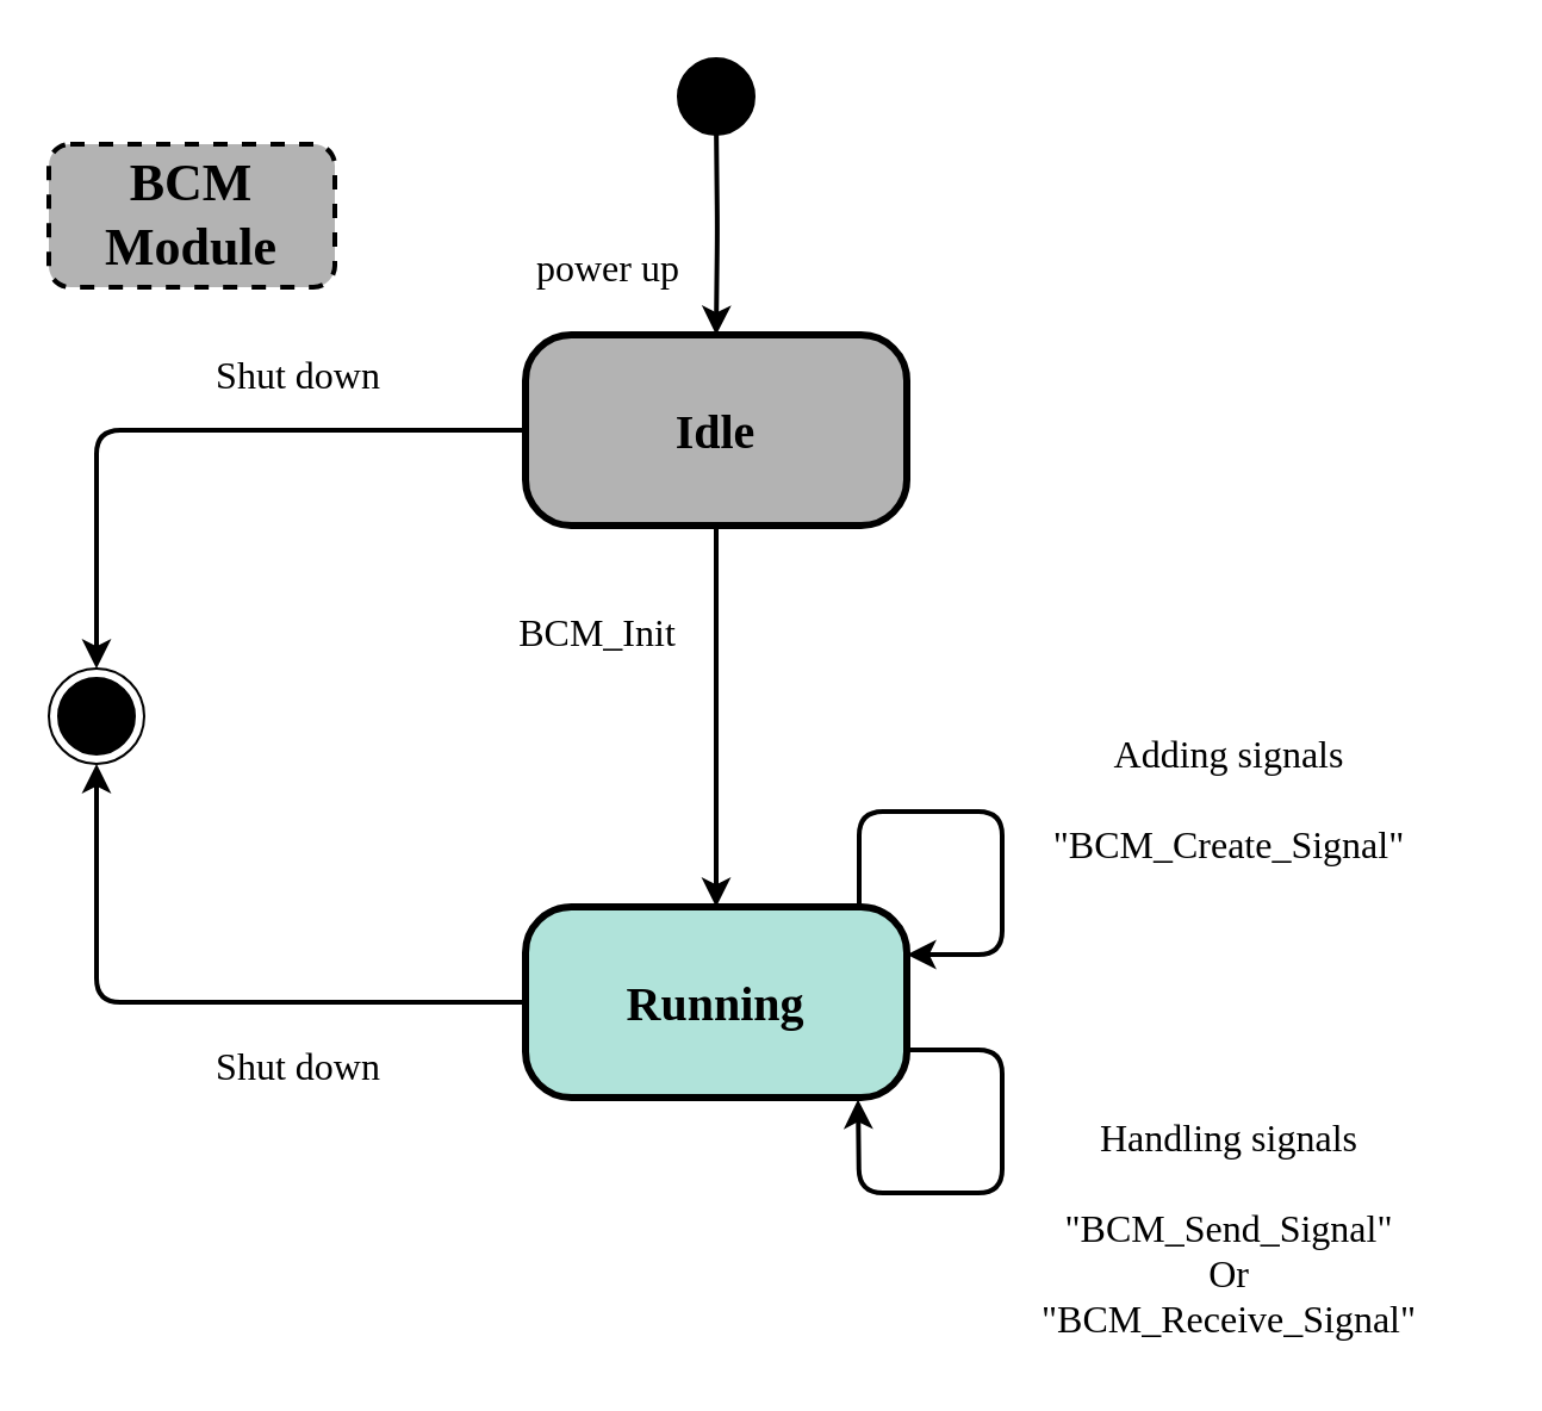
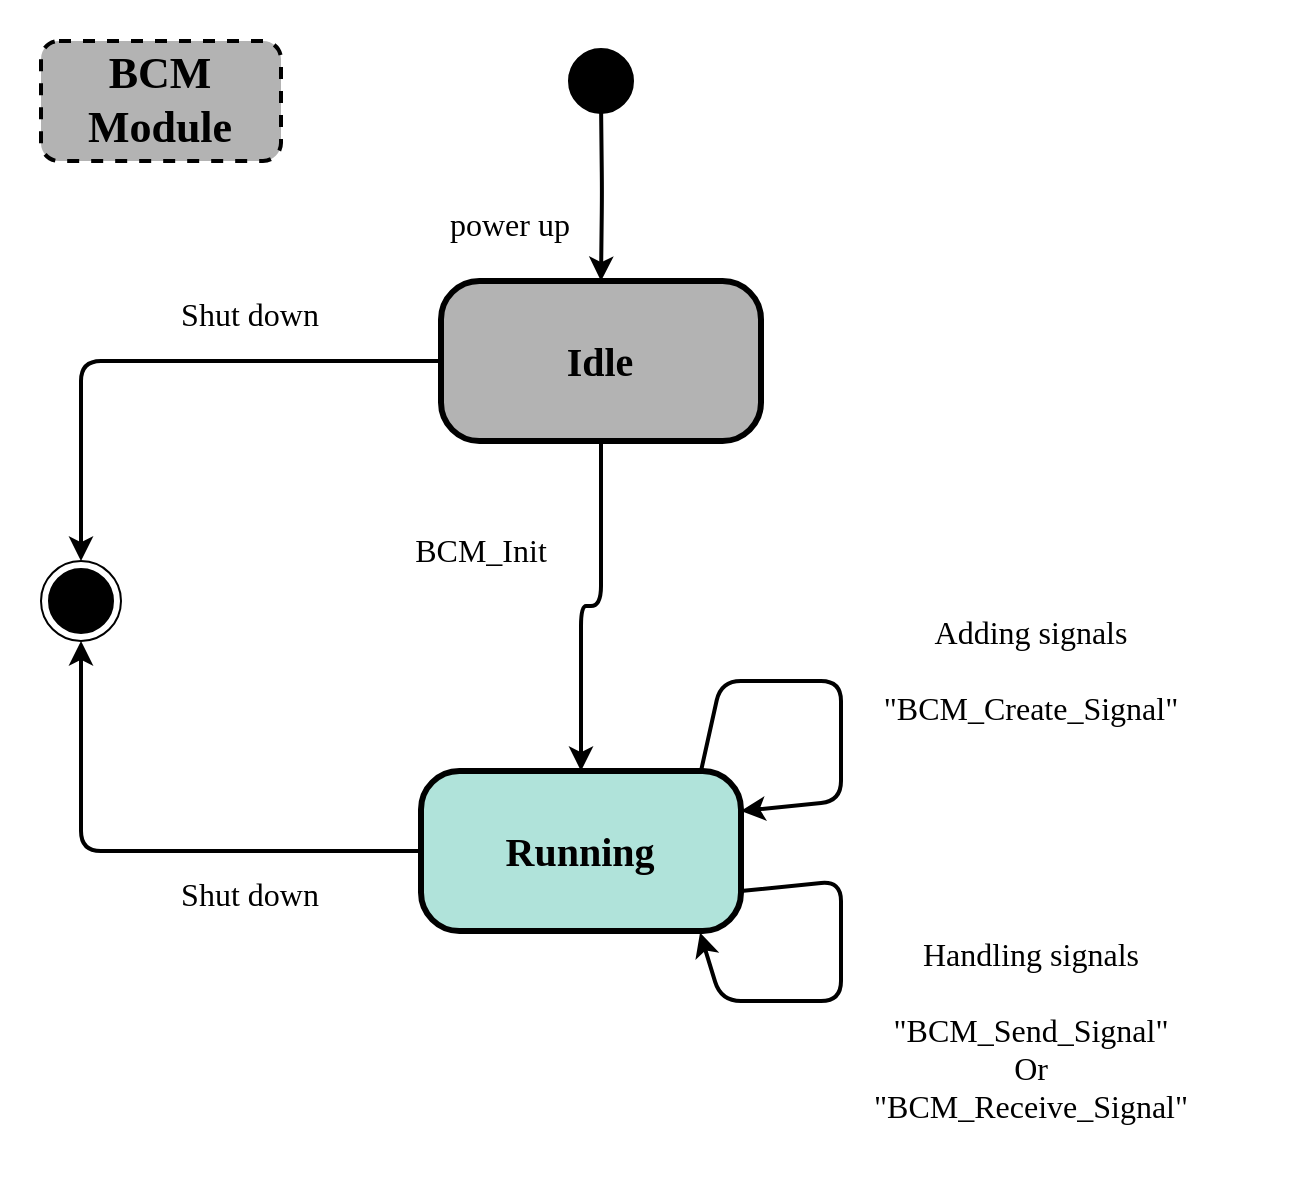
  <mxCell id="0" />
  <mxCell id="1" parent="0" />
  <mxCell id="2" value="" style="edgeStyle=orthogonalEdgeStyle;rounded=1;orthogonalLoop=1;jettySize=auto;html=1;strokeColor=#000000;strokeWidth=2;fontFamily=Lucida Console;fontSize=20;fontStyle=1" parent="1" target="6" edge="1"><mxGeometry relative="1" as="geometry"><mxPoint x="300" y="50" as="sourcePoint" /></mxGeometry></mxCell>
  <mxCell id="3" value="" style="ellipse;html=1;shape=startState;fillColor=#000000;strokeColor=#000000;rounded=1;shadow=0;comic=0;labelBackgroundColor=none;fontFamily=Lucida Console;fontSize=20;fontColor=#000000;align=center;direction=south;fontStyle=1" parent="1" vertex="1"><mxGeometry x="280" y="20" width="40" height="40" as="geometry" /></mxCell>
  <mxCell id="4" style="edgeStyle=orthogonalEdgeStyle;rounded=1;orthogonalLoop=1;jettySize=auto;html=1;entryX=0.5;entryY=0;entryDx=0;entryDy=0;strokeColor=#000000;strokeWidth=2;fontFamily=Lucida Console;fontSize=20;fontStyle=1" parent="1" source="6" target="9" edge="1"><mxGeometry relative="1" as="geometry" /></mxCell>
  <mxCell id="5" style="edgeStyle=orthogonalEdgeStyle;rounded=1;orthogonalLoop=1;jettySize=auto;html=1;entryX=0.5;entryY=0;entryDx=0;entryDy=0;strokeColor=#000000;strokeWidth=2;fontFamily=Lucida Console;fontSize=20;fontStyle=1" parent="1" source="6" target="7" edge="1"><mxGeometry relative="1" as="geometry" /></mxCell>
  <mxCell id="6" value="&lt;font style=&quot;font-size: 20px;&quot;&gt;&lt;span style=&quot;font-size: 20px;&quot;&gt;Idle&lt;/span&gt;&lt;/font&gt;" style="rounded=1;whiteSpace=wrap;html=1;arcSize=24;fillColor=#b3b3b3;strokeColor=#000000;shadow=0;comic=0;labelBackgroundColor=none;fontFamily=Lucida Console;fontSize=20;fontColor=#000000;align=center;strokeWidth=3;fontStyle=1;" parent="1" vertex="1"><mxGeometry x="220" y="140" width="160" height="80" as="geometry" /></mxCell>
  <mxCell id="7" value="" style="ellipse;html=1;shape=endState;fillColor=#000000;strokeColor=#000000;rounded=1;shadow=0;comic=0;labelBackgroundColor=none;fontFamily=Lucida Console;fontSize=20;fontColor=#000000;align=center;fontStyle=1" parent="1" vertex="1"><mxGeometry x="20" y="280" width="40" height="40" as="geometry" /></mxCell>
  <mxCell id="8" style="edgeStyle=orthogonalEdgeStyle;rounded=1;orthogonalLoop=1;jettySize=auto;html=1;strokeColor=#000000;strokeWidth=2;fontFamily=Lucida Console;fontSize=20;fontStyle=1" parent="1" source="9" target="7" edge="1"><mxGeometry relative="1" as="geometry" /></mxCell>
- <mxCell id="9" value="Running" style="rounded=1;whiteSpace=wrap;html=1;arcSize=24;fillColor=#B0E3DA;strokeColor=#000000;shadow=0;comic=0;labelBackgroundColor=none;fontFamily=Lucida Console;fontSize=20;fontColor=#000000;align=center;strokeWidth=3;fontStyle=1" parent="1" vertex="1"><mxGeometry x="220" y="380" width="160" height="80" as="geometry" /></mxCell>
+ <mxCell id="9" value="Running" style="rounded=1;whiteSpace=wrap;html=1;arcSize=24;fillColor=#B0E3DA;strokeColor=#000000;shadow=0;comic=0;labelBackgroundColor=none;fontFamily=Lucida Console;fontSize=20;fontColor=#000000;align=center;strokeWidth=3;fontStyle=1" parent="1" vertex="1"><mxGeometry x="210" y="385" width="160" height="80" as="geometry" /></mxCell>
  <mxCell id="10" value="" style="endArrow=classic;html=1;rounded=1;strokeColor=#000000;strokeWidth=2;fontFamily=Lucida Console;fontSize=20;fontStyle=1;exitX=0.875;exitY=0;exitDx=0;exitDy=0;exitPerimeter=0;entryX=1;entryY=0.25;entryDx=0;entryDy=0;" parent="1" source="9" target="9" edge="1"><mxGeometry width="50" height="50" relative="1" as="geometry"><mxPoint x="530" y="440" as="sourcePoint" /><mxPoint x="440" y="500" as="targetPoint" /><Array as="points"><mxPoint x="360" y="340" /><mxPoint x="420" y="340" /><mxPoint x="420" y="400" /></Array></mxGeometry></mxCell>
  <mxCell id="11" value="&lt;font style=&quot;font-size: 16px;&quot;&gt;power up&lt;/font&gt;" style="text;html=1;strokeColor=none;fillColor=none;align=center;verticalAlign=middle;whiteSpace=wrap;rounded=0;strokeWidth=3;fontFamily=Lucida Console;fontSize=20;" parent="1" vertex="1"><mxGeometry x="215" y="95" width="80" height="30" as="geometry" /></mxCell>
  <mxCell id="12" value="&lt;font style=&quot;font-size: 16px;&quot;&gt;Shut down&lt;/font&gt;" style="text;html=1;strokeColor=none;fillColor=none;align=center;verticalAlign=middle;whiteSpace=wrap;rounded=0;strokeWidth=3;fontFamily=Lucida Console;fontSize=20;" parent="1" vertex="1"><mxGeometry x="80" y="140" width="90" height="30" as="geometry" /></mxCell>
  <mxCell id="13" value="&lt;font style=&quot;font-size: 16px;&quot;&gt;Shut down&lt;/font&gt;" style="text;html=1;strokeColor=none;fillColor=none;align=center;verticalAlign=middle;whiteSpace=wrap;rounded=0;strokeWidth=3;fontFamily=Lucida Console;fontSize=20;" parent="1" vertex="1"><mxGeometry x="80" y="430" width="90" height="30" as="geometry" /></mxCell>
- <mxCell id="14" value="BCM_Init" style="text;html=1;align=center;verticalAlign=middle;resizable=0;points=[];autosize=1;strokeColor=none;fillColor=none;fontSize=16;fontFamily=Lucida Console;" parent="1" vertex="1"><mxGeometry x="200" y="250" width="100" height="30" as="geometry" /></mxCell>
- <mxCell id="15" value="&lt;b&gt;&lt;font style=&quot;font-size: 22px;&quot;&gt;BCM Module&lt;/font&gt;&lt;/b&gt;" style="rounded=1;whiteSpace=wrap;html=1;dashed=1;strokeColor=default;strokeWidth=2;fontFamily=Lucida Console;fontSize=16;fillColor=#B3B3B3;" parent="1" vertex="1"><mxGeometry x="20" y="60" width="120" height="60" as="geometry" /></mxCell>
+ <mxCell id="14" value="BCM_Init" style="text;html=1;align=center;verticalAlign=middle;resizable=0;points=[];autosize=1;strokeColor=none;fillColor=none;fontSize=16;fontFamily=Lucida Console;" parent="1" vertex="1"><mxGeometry x="190" y="260" width="100" height="30" as="geometry" /></mxCell>
+ <mxCell id="15" value="&lt;b&gt;&lt;font style=&quot;font-size: 22px;&quot;&gt;BCM Module&lt;/font&gt;&lt;/b&gt;" style="rounded=1;whiteSpace=wrap;html=1;dashed=1;strokeColor=default;strokeWidth=2;fontFamily=Lucida Console;fontSize=16;fillColor=#B3B3B3;" parent="1" vertex="1"><mxGeometry x="20" y="20" width="120" height="60" as="geometry" /></mxCell>
  <mxCell id="16" value="Adding signals&lt;br&gt;&lt;br&gt;&quot;BCM_Create_Signal&quot;" style="text;html=1;align=center;verticalAlign=middle;resizable=0;points=[];autosize=1;strokeColor=none;fillColor=none;fontSize=16;fontFamily=Lucida Console;" vertex="1" parent="1"><mxGeometry x="410" y="300" width="210" height="70" as="geometry" /></mxCell>
  <mxCell id="17" value="" style="endArrow=classic;html=1;rounded=1;strokeWidth=2;exitX=1;exitY=0.75;exitDx=0;exitDy=0;entryX=0.872;entryY=1.01;entryDx=0;entryDy=0;entryPerimeter=0;" edge="1" parent="1" source="9" target="9"><mxGeometry width="50" height="50" relative="1" as="geometry"><mxPoint x="420" y="490" as="sourcePoint" /><mxPoint x="350" y="500" as="targetPoint" /><Array as="points"><mxPoint x="420" y="440" /><mxPoint x="420" y="500" /><mxPoint x="360" y="500" /></Array></mxGeometry></mxCell>
  <mxCell id="18" value="Handling signals&lt;br&gt;&lt;br&gt;&quot;BCM_Send_Signal&quot;&lt;br&gt;Or&lt;br&gt;&quot;BCM_Receive_Signal&quot;" style="text;html=1;align=center;verticalAlign=middle;resizable=0;points=[];autosize=1;strokeColor=none;fillColor=none;fontSize=16;fontFamily=Lucida Console;" vertex="1" parent="1"><mxGeometry x="405" y="460" width="220" height="110" as="geometry" /></mxCell>
